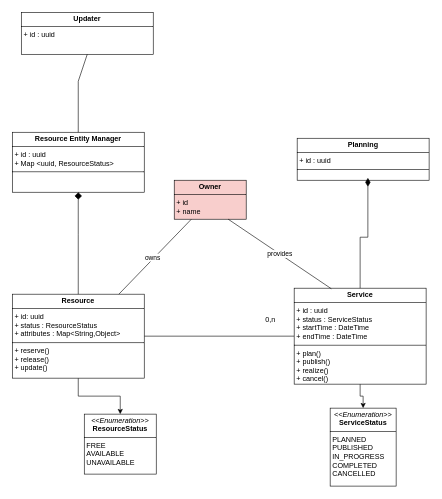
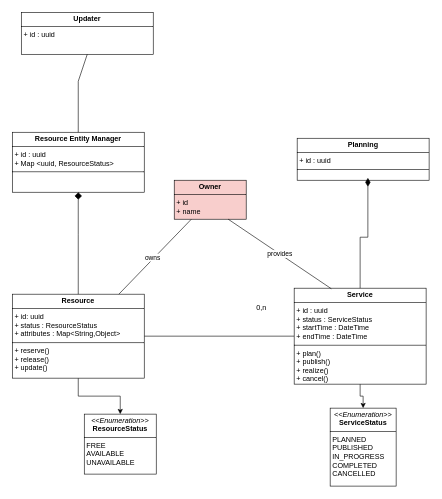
  <mxCell id="0" />
  <mxCell id="1" parent="0" />
  <mxCell id="2" style="edgeStyle=orthogonalEdgeStyle;rounded=0;orthogonalLoop=1;jettySize=auto;html=1;exitX=0.5;exitY=1;exitDx=0;exitDy=0;entryX=0.5;entryY=0;entryDx=0;entryDy=0;" parent="1" source="4" target="7" edge="1"><mxGeometry relative="1" as="geometry" /></mxCell>
  <mxCell id="3" style="edgeStyle=orthogonalEdgeStyle;rounded=0;orthogonalLoop=1;jettySize=auto;html=1;exitX=1;exitY=0.5;exitDx=0;exitDy=0;endArrow=none;endFill=0;" parent="1" source="4" target="6" edge="1"><mxGeometry relative="1" as="geometry" /></mxCell>
  <mxCell id="4" value="&lt;p style=&quot;margin:0px;margin-top:4px;text-align:center;&quot;&gt;&lt;b&gt;Resource&lt;/b&gt;&lt;/p&gt;&lt;hr size=&quot;1&quot; style=&quot;border-style:solid;&quot;&gt;&lt;p style=&quot;margin:0px;margin-left:4px;&quot;&gt;+ id: uuid&lt;/p&gt;&lt;p style=&quot;margin:0px;margin-left:4px;&quot;&gt;+ status : ResourceStatus&amp;nbsp;&lt;/p&gt;&lt;p style=&quot;margin:0px;margin-left:4px;&quot;&gt;+ attributes : Map&amp;lt;String,Object&amp;gt;&lt;span style=&quot;background-color: initial;&quot;&gt;&amp;nbsp;&lt;/span&gt;&lt;/p&gt;&lt;hr size=&quot;1&quot; style=&quot;border-style:solid;&quot;&gt;&lt;p style=&quot;margin:0px;margin-left:4px;&quot;&gt;+&amp;nbsp;&lt;span style=&quot;background-color: initial;&quot;&gt;reserve()&lt;/span&gt;&lt;/p&gt;&lt;p style=&quot;margin:0px;margin-left:4px;&quot;&gt;+ release()&lt;/p&gt;&lt;p style=&quot;margin:0px;margin-left:4px;&quot;&gt;+ update()&lt;/p&gt;" style="verticalAlign=top;align=left;overflow=fill;html=1;whiteSpace=wrap;rounded=0;" parent="1" vertex="1"><mxGeometry x="20" y="490" width="220" height="140" as="geometry" /></mxCell>
  <mxCell id="5" style="edgeStyle=orthogonalEdgeStyle;rounded=0;orthogonalLoop=1;jettySize=auto;html=1;exitX=0.5;exitY=1;exitDx=0;exitDy=0;entryX=0.5;entryY=0;entryDx=0;entryDy=0;" parent="1" source="6" target="8" edge="1"><mxGeometry relative="1" as="geometry" /></mxCell>
  <mxCell id="6" value="&lt;p style=&quot;margin:0px;margin-top:4px;text-align:center;&quot;&gt;&lt;b&gt;Service&lt;/b&gt;&lt;/p&gt;&lt;hr size=&quot;1&quot; style=&quot;border-style:solid;&quot;&gt;&lt;p style=&quot;margin:0px;margin-left:4px;&quot;&gt;+&amp;nbsp;&lt;span style=&quot;background-color: initial;&quot;&gt;id : uuid&lt;/span&gt;&lt;/p&gt;&lt;p style=&quot;margin:0px;margin-left:4px;&quot;&gt;+ status :&amp;nbsp;ServiceStatus&lt;/p&gt;&lt;p style=&quot;margin:0px;margin-left:4px;&quot;&gt;+ startTime :&amp;nbsp;&lt;span style=&quot;background-color: initial;&quot;&gt;DateTime&lt;/span&gt;&lt;/p&gt;&lt;p style=&quot;margin:0px;margin-left:4px;&quot;&gt;+ endTime :&amp;nbsp;&lt;span style=&quot;background-color: initial;&quot;&gt;DateTime&lt;/span&gt;&lt;/p&gt;&lt;hr size=&quot;1&quot; style=&quot;border-style:solid;&quot;&gt;&lt;p style=&quot;margin:0px;margin-left:4px;&quot;&gt;+ plan()&lt;/p&gt;&lt;p style=&quot;margin:0px;margin-left:4px;&quot;&gt;+ publish()&lt;/p&gt;&lt;p style=&quot;margin:0px;margin-left:4px;&quot;&gt;+ realize()&lt;/p&gt;&lt;p style=&quot;margin:0px;margin-left:4px;&quot;&gt;+ cancel()&lt;/p&gt;" style="verticalAlign=top;align=left;overflow=fill;html=1;whiteSpace=wrap;rounded=0;" parent="1" vertex="1"><mxGeometry x="490" y="480" width="220" height="160" as="geometry" /></mxCell>
  <mxCell id="7" value="&lt;p style=&quot;margin:0px;margin-top:4px;text-align:center;&quot;&gt;&lt;i&gt;&amp;lt;&amp;lt;Enumeration&amp;gt;&amp;gt;&lt;/i&gt;&lt;br&gt;&lt;b&gt;ResourceStatus&lt;/b&gt;&lt;/p&gt;&lt;hr size=&quot;1&quot; style=&quot;border-style:solid;&quot;&gt;&lt;p style=&quot;margin:0px;margin-left:4px;&quot;&gt;FREE&lt;/p&gt;&lt;p style=&quot;margin:0px;margin-left:4px;&quot;&gt;AVAILABLE&lt;/p&gt;&lt;p style=&quot;margin:0px;margin-left:4px;&quot;&gt;&lt;span style=&quot;background-color: initial;&quot;&gt;UNAVAILABLE&lt;/span&gt;&lt;/p&gt;&lt;p style=&quot;margin:0px;margin-left:4px;&quot;&gt;&lt;br&gt;&lt;/p&gt;" style="verticalAlign=top;align=left;overflow=fill;html=1;whiteSpace=wrap;rounded=0;" parent="1" vertex="1"><mxGeometry x="140" y="690" width="120" height="100" as="geometry" /></mxCell>
  <mxCell id="8" value="&lt;p style=&quot;margin:0px;margin-top:4px;text-align:center;&quot;&gt;&lt;i&gt;&amp;lt;&amp;lt;Enumeration&amp;gt;&amp;gt;&lt;/i&gt;&lt;br&gt;&lt;b&gt;ServiceStatus&lt;/b&gt;&lt;/p&gt;&lt;hr size=&quot;1&quot; style=&quot;border-style:solid;&quot;&gt;&lt;p style=&quot;margin: 0px 0px 0px 4px;&quot;&gt;PLANNED&lt;/p&gt;&lt;p style=&quot;margin: 0px 0px 0px 4px;&quot;&gt;PUBLISHED&lt;/p&gt;&lt;p style=&quot;margin: 0px 0px 0px 4px;&quot;&gt;IN_PROGRESS&lt;/p&gt;&lt;p style=&quot;margin: 0px 0px 0px 4px;&quot;&gt;COMPLETED&lt;/p&gt;&lt;p style=&quot;margin: 0px 0px 0px 4px;&quot;&gt;CANCELLED&lt;/p&gt;&lt;p style=&quot;margin:0px;margin-left:4px;&quot;&gt;&lt;br&gt;&lt;/p&gt;" style="verticalAlign=top;align=left;overflow=fill;html=1;whiteSpace=wrap;rounded=0;" parent="1" vertex="1"><mxGeometry x="550" y="680" width="110" height="130" as="geometry" /></mxCell>
  <mxCell id="9" style="rounded=0;orthogonalLoop=1;jettySize=auto;html=1;endArrow=none;endFill=0;" parent="1" source="11" target="4" edge="1"><mxGeometry relative="1" as="geometry" /></mxCell>
  <mxCell id="10" value="owns" style="edgeLabel;html=1;align=center;verticalAlign=middle;resizable=0;points=[];" parent="9" vertex="1" connectable="0"><mxGeometry x="0.041" y="-3" relative="1" as="geometry"><mxPoint as="offset" /></mxGeometry></mxCell>
  <mxCell id="11" value="&lt;p style=&quot;margin:0px;margin-top:4px;text-align:center;&quot;&gt;&lt;b&gt;Owner&lt;/b&gt;&lt;/p&gt;&lt;hr size=&quot;1&quot; style=&quot;border-style:solid;&quot;&gt;&lt;p style=&quot;margin:0px;margin-left:4px;&quot;&gt;+ id&lt;/p&gt;&lt;p style=&quot;margin:0px;margin-left:4px;&quot;&gt;+ name&lt;/p&gt;" style="verticalAlign=top;align=left;overflow=fill;html=1;whiteSpace=wrap;rounded=0;fillColor=#f8cecc;" parent="1" vertex="1"><mxGeometry x="290" y="300" width="120" height="65" as="geometry" /></mxCell>
- <mxCell id="12" value="0,n" style="text;html=1;align=center;verticalAlign=middle;resizable=0;points=[];autosize=1;strokeColor=none;fillColor=none;rounded=0;" parent="1" vertex="1"><mxGeometry x="430" y="518" width="40" height="30" as="geometry" /></mxCell>
+ <mxCell id="12" value="0,n" style="text;html=1;align=center;verticalAlign=middle;resizable=0;points=[];autosize=1;strokeColor=none;fillColor=none;rounded=0;" parent="1" vertex="1"><mxGeometry x="415" y="498" width="40" height="30" as="geometry" /></mxCell>
  <mxCell id="13" value="&lt;p style=&quot;margin:0px;margin-top:4px;text-align:center;&quot;&gt;&lt;b&gt;Planning&lt;/b&gt;&lt;/p&gt;&lt;hr size=&quot;1&quot; style=&quot;border-style:solid;&quot;&gt;&lt;p style=&quot;margin:0px;margin-left:4px;&quot;&gt;+&amp;nbsp;&lt;span style=&quot;background-color: initial;&quot;&gt;id : uuid&lt;/span&gt;&lt;/p&gt;&lt;hr size=&quot;1&quot; style=&quot;border-style:solid;&quot;&gt;&lt;p style=&quot;margin:0px;margin-left:4px;&quot;&gt;&lt;br&gt;&lt;/p&gt;" style="verticalAlign=top;align=left;overflow=fill;html=1;whiteSpace=wrap;rounded=0;" parent="1" vertex="1"><mxGeometry x="495" y="230" width="220" height="70" as="geometry" /></mxCell>
  <mxCell id="14" style="edgeStyle=orthogonalEdgeStyle;rounded=0;orthogonalLoop=1;jettySize=auto;html=1;exitX=0.5;exitY=0;exitDx=0;exitDy=0;endArrow=diamondThin;endFill=1;endSize=12;entryX=0.536;entryY=0.943;entryDx=0;entryDy=0;entryPerimeter=0;" parent="1" source="6" target="13" edge="1"><mxGeometry relative="1" as="geometry"><mxPoint x="420" y="184" as="targetPoint" /></mxGeometry></mxCell>
  <mxCell id="15" value="&lt;p style=&quot;margin:0px;margin-top:4px;text-align:center;&quot;&gt;&lt;b&gt;Resource Entity Manager&lt;/b&gt;&lt;/p&gt;&lt;hr size=&quot;1&quot; style=&quot;border-style:solid;&quot;&gt;&lt;p style=&quot;margin:0px;margin-left:4px;&quot;&gt;+&amp;nbsp;&lt;span style=&quot;background-color: initial;&quot;&gt;id : uuid&lt;/span&gt;&lt;/p&gt;&lt;p style=&quot;margin:0px;margin-left:4px;&quot;&gt;&lt;span style=&quot;background-color: initial;&quot;&gt;+ Map &amp;lt;uuid, ResourceStatus&amp;gt;&lt;/span&gt;&lt;/p&gt;&lt;hr size=&quot;1&quot; style=&quot;border-style:solid;&quot;&gt;&lt;p style=&quot;margin:0px;margin-left:4px;&quot;&gt;&lt;br&gt;&lt;/p&gt;" style="verticalAlign=top;align=left;overflow=fill;html=1;whiteSpace=wrap;rounded=0;" parent="1" vertex="1"><mxGeometry x="20" y="220" width="220" height="100" as="geometry" /></mxCell>
  <mxCell id="16" value="&lt;p style=&quot;margin:0px;margin-top:4px;text-align:center;&quot;&gt;&lt;b&gt;Updater&lt;/b&gt;&lt;/p&gt;&lt;hr size=&quot;1&quot; style=&quot;border-style:solid;&quot;&gt;&lt;p style=&quot;margin:0px;margin-left:4px;&quot;&gt;+&amp;nbsp;&lt;span style=&quot;background-color: initial;&quot;&gt;id : uuid&lt;/span&gt;&lt;/p&gt;&lt;p style=&quot;margin:0px;margin-left:4px;&quot;&gt;&lt;br&gt;&lt;/p&gt;" style="verticalAlign=top;align=left;overflow=fill;html=1;whiteSpace=wrap;rounded=0;" parent="1" vertex="1"><mxGeometry x="35" y="20" width="220" height="70" as="geometry" /></mxCell>
  <mxCell id="17" value="" style="endArrow=diamond;html=1;rounded=0;entryX=0.5;entryY=1;entryDx=0;entryDy=0;exitX=0.5;exitY=0;exitDx=0;exitDy=0;endFill=1;endSize=10;" parent="1" source="4" target="15" edge="1"><mxGeometry width="50" height="50" relative="1" as="geometry"><mxPoint x="210" y="410" as="sourcePoint" /><mxPoint x="260" y="360" as="targetPoint" /><Array as="points"><mxPoint x="130" y="390" /></Array></mxGeometry></mxCell>
  <mxCell id="18" value="" style="endArrow=none;html=1;rounded=0;exitX=0.5;exitY=0;exitDx=0;exitDy=0;entryX=0.5;entryY=1;entryDx=0;entryDy=0;" parent="1" source="15" target="16" edge="1"><mxGeometry width="50" height="50" relative="1" as="geometry"><mxPoint x="210" y="410" as="sourcePoint" /><mxPoint x="260" y="360" as="targetPoint" /><Array as="points"><mxPoint x="130" y="135" /></Array></mxGeometry></mxCell>
  <mxCell id="19" value="provides" style="rounded=0;orthogonalLoop=1;jettySize=auto;html=1;endArrow=none;endFill=0;entryX=0.282;entryY=0.006;entryDx=0;entryDy=0;entryPerimeter=0;exitX=0.75;exitY=1;exitDx=0;exitDy=0;" parent="1" source="11" target="6" edge="1"><mxGeometry relative="1" as="geometry"><mxPoint x="325" y="365" as="sourcePoint" /><mxPoint x="220" y="490" as="targetPoint" /></mxGeometry></mxCell>
